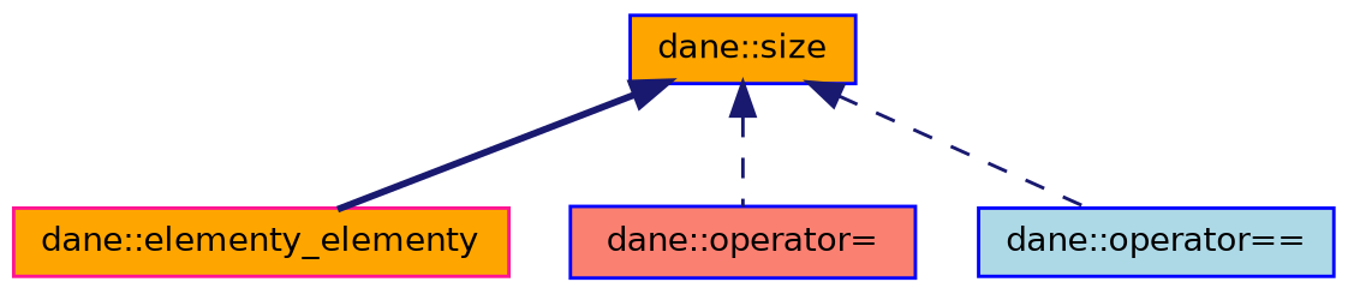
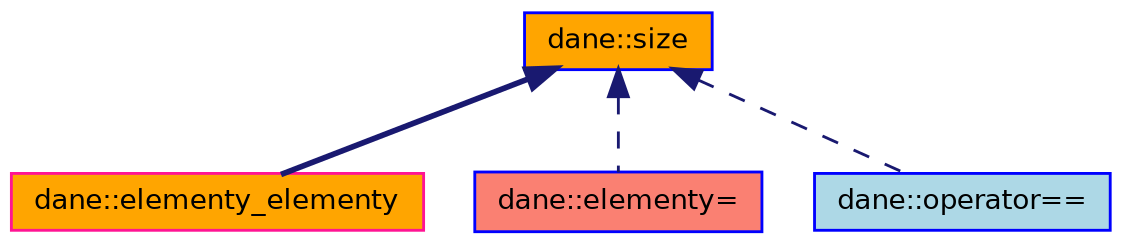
  digraph {
    rankdir=TB
    node [color=blue fillcolor=orange fontname=Helvetica fontsize=10 shape=record style=filled]
    edge [color=midnightblue dir=back fontname=Helvetica fontsize=10 labelfontname=Helvetica labelfontsize=10 style=dashed]
    n1 [fontcolor=black height=0.2 label="dane::size" width=0.4]
    n2 [color=deeppink height=0.2 label="dane::elementy_elementy" width=0.4]
-   n3 [fillcolor=salmon height=0.2 label="dane::operator=" width=0.4]
+   n3 [fillcolor=salmon height=0.2 label="dane::elementy=" width=0.4]
    n4 [fillcolor=lightblue height=0.2 label="dane::operator==" width=0.4]
    n1 -> n2 [style=bold]
    n1 -> n3
    n1 -> n4
  }
